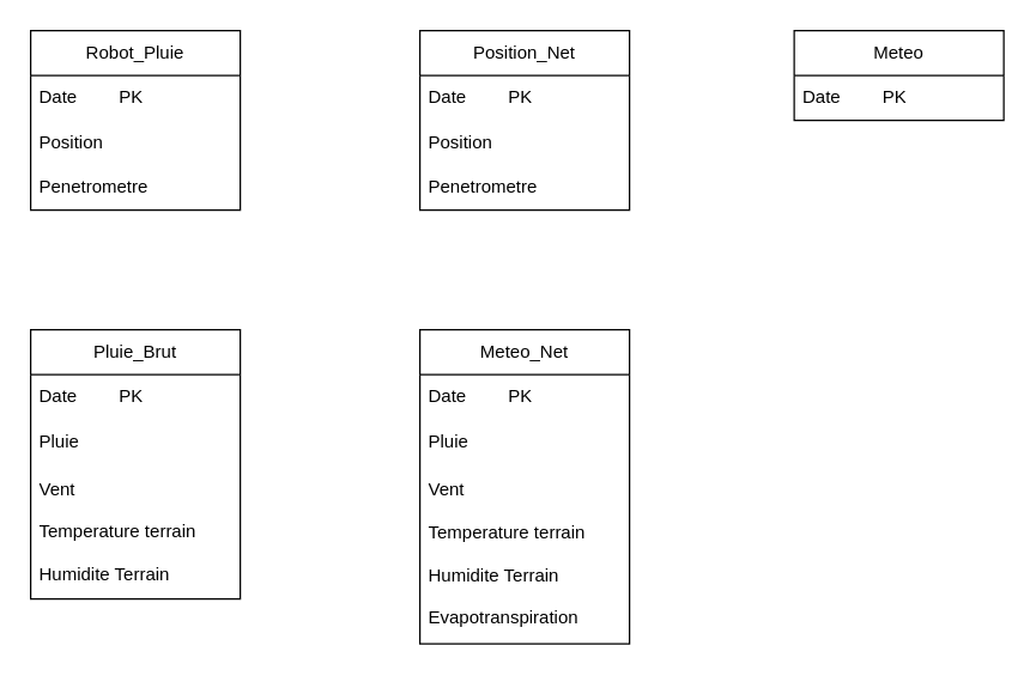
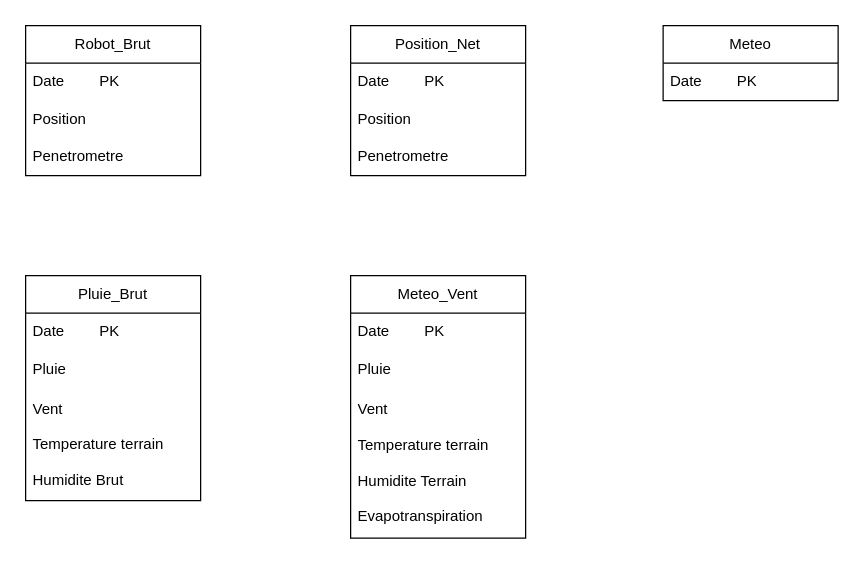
  <mxCell id="0" />
  <mxCell id="1" parent="0" />
- <mxCell id="2" value="Robot_Pluie" style="swimlane;fontStyle=0;childLayout=stackLayout;horizontal=1;startSize=30;horizontalStack=0;resizeParent=1;resizeParentMax=0;resizeLast=0;collapsible=1;marginBottom=0;whiteSpace=wrap;html=1;" vertex="1" parent="1"><mxGeometry x="20" y="20" width="140" height="120" as="geometry" /></mxCell>
+ <mxCell id="2" value="Robot_Brut" style="swimlane;fontStyle=0;childLayout=stackLayout;horizontal=1;startSize=30;horizontalStack=0;resizeParent=1;resizeParentMax=0;resizeLast=0;collapsible=1;marginBottom=0;whiteSpace=wrap;html=1;" vertex="1" parent="1"><mxGeometry x="20" y="20" width="140" height="120" as="geometry" /></mxCell>
  <mxCell id="3" value="Date&lt;span style=&quot;white-space: pre;&quot;&gt;&#09;&lt;/span&gt;PK" style="text;strokeColor=none;fillColor=none;align=left;verticalAlign=middle;spacingLeft=4;spacingRight=4;overflow=hidden;points=[[0,0.5],[1,0.5]];portConstraint=eastwest;rotatable=0;whiteSpace=wrap;html=1;" vertex="1" parent="2"><mxGeometry y="30" width="140" height="30" as="geometry" /></mxCell>
  <mxCell id="4" value="Position" style="text;strokeColor=none;fillColor=none;align=left;verticalAlign=middle;spacingLeft=4;spacingRight=4;overflow=hidden;points=[[0,0.5],[1,0.5]];portConstraint=eastwest;rotatable=0;whiteSpace=wrap;html=1;" vertex="1" parent="2"><mxGeometry y="60" width="140" height="30" as="geometry" /></mxCell>
  <mxCell id="5" value="Penetrometre" style="text;strokeColor=none;fillColor=none;align=left;verticalAlign=middle;spacingLeft=4;spacingRight=4;overflow=hidden;points=[[0,0.5],[1,0.5]];portConstraint=eastwest;rotatable=0;whiteSpace=wrap;html=1;" vertex="1" parent="2"><mxGeometry y="90" width="140" height="30" as="geometry" /></mxCell>
  <mxCell id="6" value="Position_Net" style="swimlane;fontStyle=0;childLayout=stackLayout;horizontal=1;startSize=30;horizontalStack=0;resizeParent=1;resizeParentMax=0;resizeLast=0;collapsible=1;marginBottom=0;whiteSpace=wrap;html=1;" vertex="1" parent="1"><mxGeometry x="280" y="20" width="140" height="120" as="geometry" /></mxCell>
  <mxCell id="7" value="Date&lt;span style=&quot;white-space: pre;&quot;&gt;&#09;&lt;/span&gt;PK" style="text;strokeColor=none;fillColor=none;align=left;verticalAlign=middle;spacingLeft=4;spacingRight=4;overflow=hidden;points=[[0,0.5],[1,0.5]];portConstraint=eastwest;rotatable=0;whiteSpace=wrap;html=1;" vertex="1" parent="6"><mxGeometry y="30" width="140" height="30" as="geometry" /></mxCell>
  <mxCell id="8" value="Position" style="text;strokeColor=none;fillColor=none;align=left;verticalAlign=middle;spacingLeft=4;spacingRight=4;overflow=hidden;points=[[0,0.5],[1,0.5]];portConstraint=eastwest;rotatable=0;whiteSpace=wrap;html=1;" vertex="1" parent="6"><mxGeometry y="60" width="140" height="30" as="geometry" /></mxCell>
  <mxCell id="9" value="Penetrometre" style="text;strokeColor=none;fillColor=none;align=left;verticalAlign=middle;spacingLeft=4;spacingRight=4;overflow=hidden;points=[[0,0.5],[1,0.5]];portConstraint=eastwest;rotatable=0;whiteSpace=wrap;html=1;" vertex="1" parent="6"><mxGeometry y="90" width="140" height="30" as="geometry" /></mxCell>
  <mxCell id="10" value="Meteo" style="swimlane;fontStyle=0;childLayout=stackLayout;horizontal=1;startSize=30;horizontalStack=0;resizeParent=1;resizeParentMax=0;resizeLast=0;collapsible=1;marginBottom=0;whiteSpace=wrap;html=1;" vertex="1" parent="1"><mxGeometry x="530" y="20" width="140" height="60" as="geometry" /></mxCell>
  <mxCell id="11" value="Date&lt;span style=&quot;white-space: pre;&quot;&gt;&#09;&lt;/span&gt;PK" style="text;strokeColor=none;fillColor=none;align=left;verticalAlign=middle;spacingLeft=4;spacingRight=4;overflow=hidden;points=[[0,0.5],[1,0.5]];portConstraint=eastwest;rotatable=0;whiteSpace=wrap;html=1;" vertex="1" parent="10"><mxGeometry y="30" width="140" height="30" as="geometry" /></mxCell>
  <mxCell id="12" value="Pluie_Brut" style="swimlane;fontStyle=0;childLayout=stackLayout;horizontal=1;startSize=30;horizontalStack=0;resizeParent=1;resizeParentMax=0;resizeLast=0;collapsible=1;marginBottom=0;whiteSpace=wrap;html=1;" vertex="1" parent="1"><mxGeometry x="20" y="220" width="140" height="180" as="geometry" /></mxCell>
  <mxCell id="13" value="Date&lt;span style=&quot;white-space: pre;&quot;&gt;&#09;&lt;/span&gt;PK" style="text;strokeColor=none;fillColor=none;align=left;verticalAlign=middle;spacingLeft=4;spacingRight=4;overflow=hidden;points=[[0,0.5],[1,0.5]];portConstraint=eastwest;rotatable=0;whiteSpace=wrap;html=1;" vertex="1" parent="12"><mxGeometry y="30" width="140" height="30" as="geometry" /></mxCell>
  <mxCell id="14" value="Pluie" style="text;strokeColor=none;fillColor=none;align=left;verticalAlign=middle;spacingLeft=4;spacingRight=4;overflow=hidden;points=[[0,0.5],[1,0.5]];portConstraint=eastwest;rotatable=0;whiteSpace=wrap;html=1;" vertex="1" parent="12"><mxGeometry y="60" width="140" height="30" as="geometry" /></mxCell>
- <mxCell id="15" value="Vent&lt;div&gt;&lt;br&gt;&lt;div&gt;Temperature terrain&lt;/div&gt;&lt;div&gt;&lt;br&gt;&lt;/div&gt;&lt;div&gt;Humidite Terrain&lt;/div&gt;&lt;/div&gt;" style="text;strokeColor=none;fillColor=none;align=left;verticalAlign=middle;spacingLeft=4;spacingRight=4;overflow=hidden;points=[[0,0.5],[1,0.5]];portConstraint=eastwest;rotatable=0;whiteSpace=wrap;html=1;" vertex="1" parent="12"><mxGeometry y="90" width="140" height="90" as="geometry" /></mxCell>
- <mxCell id="16" value="Meteo_Net" style="swimlane;fontStyle=0;childLayout=stackLayout;horizontal=1;startSize=30;horizontalStack=0;resizeParent=1;resizeParentMax=0;resizeLast=0;collapsible=1;marginBottom=0;whiteSpace=wrap;html=1;" vertex="1" parent="1"><mxGeometry x="280" y="220" width="140" height="210" as="geometry"><mxRectangle x="340" y="280" width="100" height="30" as="alternateBounds" /></mxGeometry></mxCell>
+ <mxCell id="15" value="Vent&lt;div&gt;&lt;br&gt;&lt;div&gt;Temperature terrain&lt;/div&gt;&lt;div&gt;&lt;br&gt;&lt;/div&gt;&lt;div&gt;Humidite Brut&lt;/div&gt;&lt;/div&gt;" style="text;strokeColor=none;fillColor=none;align=left;verticalAlign=middle;spacingLeft=4;spacingRight=4;overflow=hidden;points=[[0,0.5],[1,0.5]];portConstraint=eastwest;rotatable=0;whiteSpace=wrap;html=1;" vertex="1" parent="12"><mxGeometry y="90" width="140" height="90" as="geometry" /></mxCell>
+ <mxCell id="16" value="Meteo_Vent" style="swimlane;fontStyle=0;childLayout=stackLayout;horizontal=1;startSize=30;horizontalStack=0;resizeParent=1;resizeParentMax=0;resizeLast=0;collapsible=1;marginBottom=0;whiteSpace=wrap;html=1;" vertex="1" parent="1"><mxGeometry x="280" y="220" width="140" height="210" as="geometry"><mxRectangle x="340" y="280" width="100" height="30" as="alternateBounds" /></mxGeometry></mxCell>
  <mxCell id="17" value="Date&lt;span style=&quot;white-space: pre;&quot;&gt;&#09;&lt;/span&gt;PK" style="text;strokeColor=none;fillColor=none;align=left;verticalAlign=middle;spacingLeft=4;spacingRight=4;overflow=hidden;points=[[0,0.5],[1,0.5]];portConstraint=eastwest;rotatable=0;whiteSpace=wrap;html=1;" vertex="1" parent="16"><mxGeometry y="30" width="140" height="30" as="geometry" /></mxCell>
  <mxCell id="18" value="Pluie" style="text;strokeColor=none;fillColor=none;align=left;verticalAlign=middle;spacingLeft=4;spacingRight=4;overflow=hidden;points=[[0,0.5],[1,0.5]];portConstraint=eastwest;rotatable=0;whiteSpace=wrap;html=1;" vertex="1" parent="16"><mxGeometry y="60" width="140" height="30" as="geometry" /></mxCell>
  <mxCell id="19" value="Vent&lt;div&gt;&lt;br&gt;&lt;div&gt;Temperature terrain&lt;/div&gt;&lt;div&gt;&lt;br&gt;&lt;/div&gt;&lt;div&gt;Humidite Terrain&lt;/div&gt;&lt;/div&gt;&lt;div&gt;&lt;br&gt;&lt;/div&gt;&lt;div&gt;Evapotranspiration&lt;/div&gt;" style="text;strokeColor=none;fillColor=none;align=left;verticalAlign=middle;spacingLeft=4;spacingRight=4;overflow=hidden;points=[[0,0.5],[1,0.5]];portConstraint=eastwest;rotatable=0;whiteSpace=wrap;html=1;" vertex="1" parent="16"><mxGeometry y="90" width="140" height="120" as="geometry" /></mxCell>
